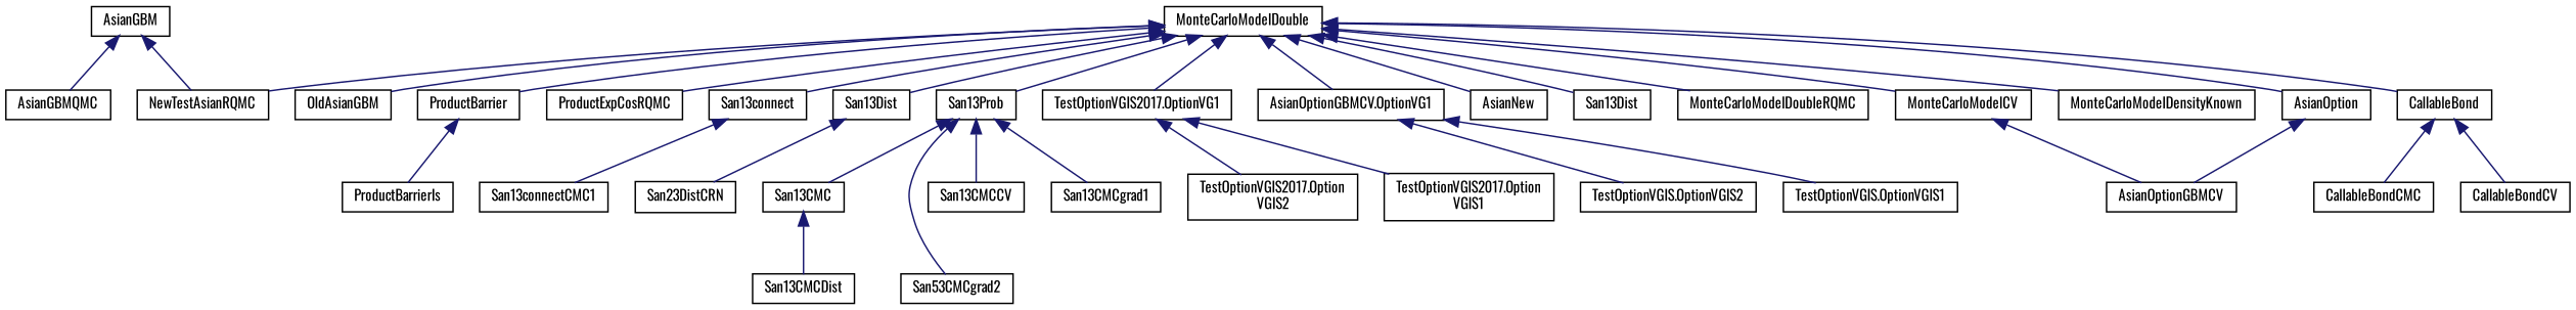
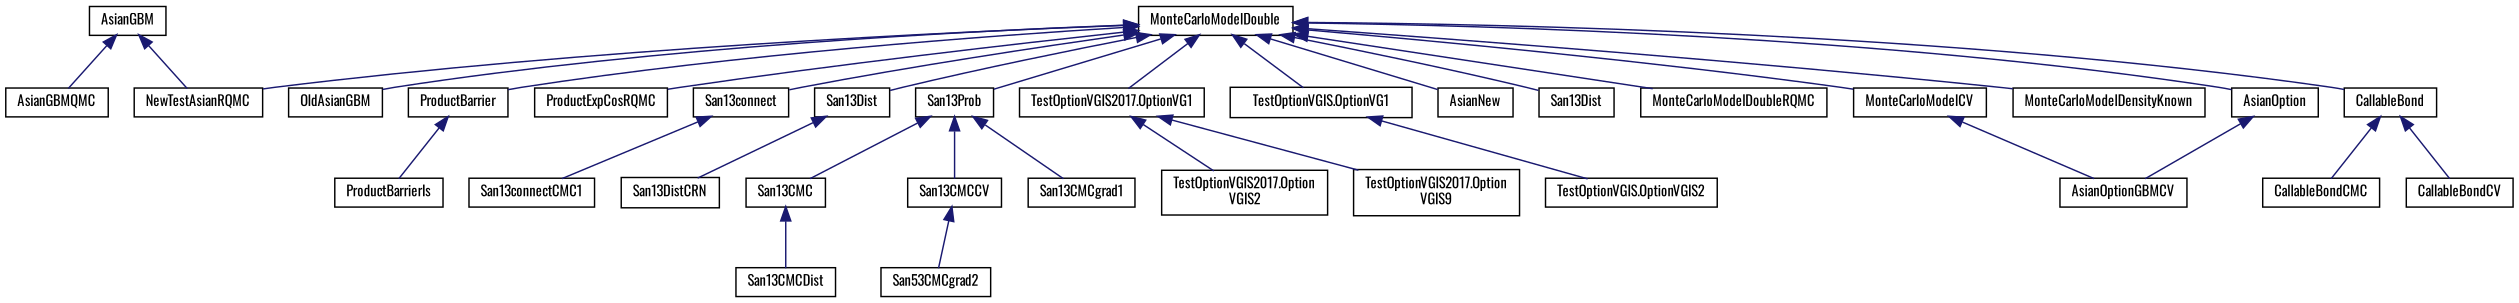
  digraph {
    fontname=Oswald
    rankdir=TB
    node [color=black fontname=Oswald fontsize=10 shape=record]
    edge [color=midnightblue dir=back fontname=Oswald fontsize=10 labelfontname=Helvetica labelfontsize=10 style=solid]
    n1 [height=0.2 label=AsianGBM width=0.4]
    n2 [height=0.2 label=AsianGBMQMC width=0.4]
    n3 [height=0.2 label=NewTestAsianRQMC width=0.4]
    n4 [height=0.2 label=MonteCarloModelDouble width=0.4]
    n5 [height=0.2 label=AsianOption width=0.4]
    n6 [height=0.2 label=CallableBond width=0.4]
    n7 [height=0.2 label=OldAsianGBM width=0.4]
    n8 [height=0.2 label=ProductBarrier width=0.4]
    n9 [height=0.2 label=ProductExpCosRQMC width=0.4]
    n10 [height=0.2 label=San13connect width=0.4]
    n11 [height=0.2 label=San13Dist width=0.4]
    n12 [height=0.2 label=San13Prob width=0.4]
    n13 [height=0.2 label="TestOptionVGIS2017.OptionVG1" width=0.4]
-   n14 [height=0.2 label="AsianOptionGBMCV.OptionVG1" width=0.4]
+   n14 [height=0.2 label="TestOptionVGIS.OptionVG1" width=0.4]
    n15 [height=0.2 label=AsianNew width=0.4]
    n16 [height=0.2 label=San13Dist width=0.4]
    n17 [height=0.2 label=MonteCarloModelDoubleRQMC width=0.4]
    n18 [height=0.2 label=MonteCarloModelCV width=0.4]
    n19 [height=0.2 label=MonteCarloModelDensityKnown width=0.4]
    n20 [height=0.2 label=AsianOptionGBMCV width=0.4]
    n21 [height=0.2 label=CallableBondCMC width=0.4]
    n22 [height=0.2 label=CallableBondCV width=0.4]
    n23 [height=0.2 label=ProductBarrierIs width=0.4]
    n24 [height=0.2 label=San13connectCMC1 width=0.4]
-   n25 [height=0.2 label=San23DistCRN width=0.4]
+   n25 [height=0.2 label=San13DistCRN width=0.4]
    n26 [height=0.2 label=San13CMC width=0.4]
    n27 [height=0.2 label=San13CMCCV width=0.4]
    n28 [height=0.2 label=San13CMCgrad1 width=0.4]
    n29 [height=0.2 label=San53CMCgrad2 width=0.4]
-   n30 [height=0.2 label="TestOptionVGIS2017.Option\lVGIS1" width=0.4]
+   n30 [height=0.2 label="TestOptionVGIS2017.Option\lVGIS9" width=0.4]
    n31 [height=0.2 label="TestOptionVGIS2017.Option\lVGIS2" width=0.4]
-   n32 [height=0.2 label="TestOptionVGIS.OptionVGIS1" width=0.4]
    n33 [height=0.2 label="TestOptionVGIS.OptionVGIS2" width=0.4]
    n34 [height=0.2 label=San13CMCDist width=0.4]
    n1 -> n2
    n1 -> n3
    n4 -> n3
    n4 -> n5
    n4 -> n6
    n4 -> n7
    n4 -> n8
    n4 -> n9
    n4 -> n10
    n4 -> n11
    n4 -> n12
    n4 -> n13
    n4 -> n14
    n4 -> n15
    n4 -> n16
    n4 -> n17
    n4 -> n18
    n4 -> n19
    n5 -> n20
    n6 -> n21
    n6 -> n22
    n8 -> n23
    n10 -> n24
    n11 -> n25
    n12 -> n26
    n12 -> n27
    n12 -> n28
-   n12 -> n29
+   n27 -> n29
    n13 -> n30
    n13 -> n31
-   n14 -> n32
    n14 -> n33
    n18 -> n20
    n26 -> n34
  }
